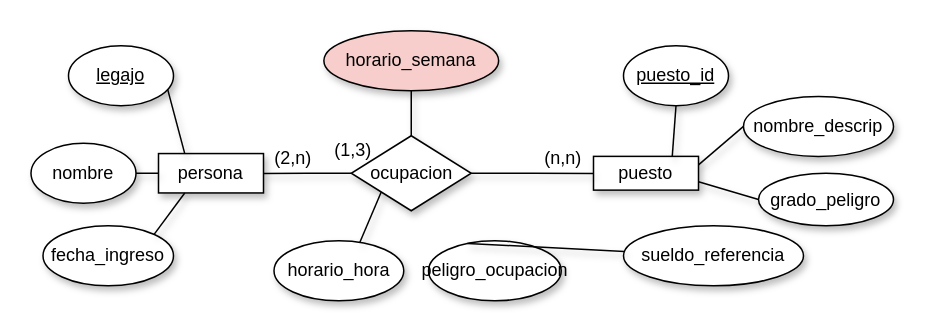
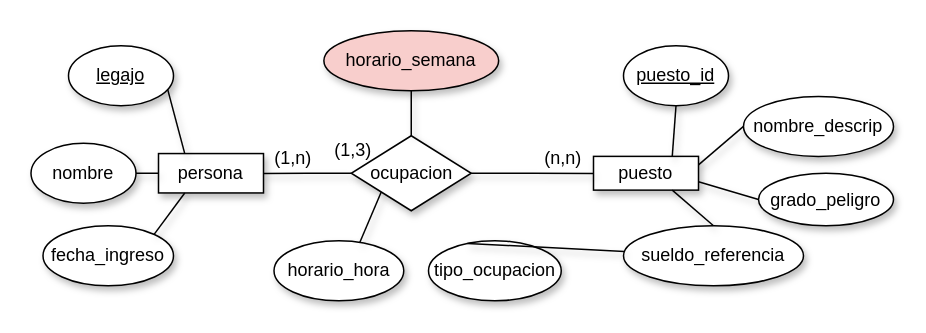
  <mxCell id="0" />
  <mxCell id="1" parent="0" />
  <mxCell id="2" value="persona" style="rounded=0;whiteSpace=wrap;html=1;shadow=1;" parent="1" vertex="1"><mxGeometry x="105" y="101.88" width="70" height="26.25" as="geometry" /></mxCell>
  <mxCell id="3" value="puesto" style="rounded=0;whiteSpace=wrap;html=1;shadow=1;" parent="1" vertex="1"><mxGeometry x="395" y="103.75" width="70" height="22.5" as="geometry" /></mxCell>
  <mxCell id="4" style="edgeStyle=orthogonalEdgeStyle;rounded=0;orthogonalLoop=1;jettySize=auto;html=1;exitX=0;exitY=0.5;exitDx=0;exitDy=0;endArrow=none;startFill=0;shadow=1;" parent="1" source="6" target="2" edge="1"><mxGeometry relative="1" as="geometry" /></mxCell>
  <mxCell id="5" style="edgeStyle=orthogonalEdgeStyle;rounded=0;orthogonalLoop=1;jettySize=auto;html=1;exitX=1;exitY=0.5;exitDx=0;exitDy=0;endArrow=none;startFill=0;shadow=1;" parent="1" source="6" target="3" edge="1"><mxGeometry relative="1" as="geometry" /></mxCell>
  <mxCell id="6" value="ocupacion" style="rhombus;whiteSpace=wrap;html=1;shadow=1;" parent="1" vertex="1"><mxGeometry x="233.5" y="90" width="80" height="50" as="geometry" /></mxCell>
  <mxCell id="7" value="&lt;u&gt;legajo&lt;/u&gt;" style="ellipse;whiteSpace=wrap;html=1;shadow=1;" parent="1" vertex="1"><mxGeometry x="45" y="30" width="70" height="40" as="geometry" /></mxCell>
  <mxCell id="8" value="nombre" style="ellipse;whiteSpace=wrap;html=1;shadow=1;" parent="1" vertex="1"><mxGeometry x="20" y="95" width="70" height="40" as="geometry" /></mxCell>
  <mxCell id="9" value="fecha_ingreso" style="ellipse;whiteSpace=wrap;html=1;shadow=1;" parent="1" vertex="1"><mxGeometry x="28" y="150" width="87" height="40" as="geometry" /></mxCell>
  <mxCell id="10" value="horario_hora" style="ellipse;whiteSpace=wrap;html=1;shadow=1;" parent="1" vertex="1"><mxGeometry x="182" y="160" width="86.5" height="40" as="geometry" /></mxCell>
  <mxCell id="11" value="horario_semana" style="ellipse;whiteSpace=wrap;html=1;shadow=1;fillColor=#f8cecc;" parent="1" vertex="1"><mxGeometry x="215.25" y="20" width="116.5" height="40" as="geometry" /></mxCell>
- <mxCell id="12" value="peligro_ocupacion" style="ellipse;whiteSpace=wrap;html=1;shadow=1;" parent="1" vertex="1"><mxGeometry x="285" y="160" width="88.5" height="40" as="geometry" /></mxCell>
+ <mxCell id="12" value="tipo_ocupacion" style="ellipse;whiteSpace=wrap;html=1;shadow=1;" parent="1" vertex="1"><mxGeometry x="285" y="160" width="88.5" height="40" as="geometry" /></mxCell>
  <mxCell id="13" value="sueldo_referencia" style="ellipse;whiteSpace=wrap;html=1;shadow=1;" parent="1" vertex="1"><mxGeometry x="415" y="150" width="120" height="40" as="geometry" /></mxCell>
  <mxCell id="14" value="grado_peligro" style="ellipse;whiteSpace=wrap;html=1;shadow=1;" parent="1" vertex="1"><mxGeometry x="505" y="115" width="90" height="35" as="geometry" /></mxCell>
  <mxCell id="15" value="nombre_descrip" style="ellipse;whiteSpace=wrap;html=1;shadow=1;" parent="1" vertex="1"><mxGeometry x="495" y="63.75" width="100" height="40" as="geometry" /></mxCell>
  <mxCell id="16" value="&lt;u&gt;puesto_id&lt;/u&gt;" style="ellipse;whiteSpace=wrap;html=1;shadow=1;" parent="1" vertex="1"><mxGeometry x="415" y="30" width="70" height="40" as="geometry" /></mxCell>
- <mxCell id="17" value="(2,n)" style="text;html=1;align=center;verticalAlign=middle;whiteSpace=wrap;rounded=0;shadow=1;" parent="1" vertex="1"><mxGeometry x="165" y="90" width="60" height="30" as="geometry" /></mxCell>
+ <mxCell id="17" value="(1,n)" style="text;html=1;align=center;verticalAlign=middle;whiteSpace=wrap;rounded=0;shadow=1;" parent="1" vertex="1"><mxGeometry x="165" y="90" width="60" height="30" as="geometry" /></mxCell>
  <mxCell id="18" value="(n,n)" style="text;html=1;align=center;verticalAlign=middle;whiteSpace=wrap;rounded=0;shadow=1;" parent="1" vertex="1"><mxGeometry x="345" y="90" width="60" height="30" as="geometry" /></mxCell>
  <mxCell id="19" value="(1,3)" style="text;html=1;align=center;verticalAlign=middle;whiteSpace=wrap;rounded=0;shadow=1;" parent="1" vertex="1"><mxGeometry x="205" y="85" width="60" height="30" as="geometry" /></mxCell>
  <mxCell id="20" value="" style="endArrow=none;html=1;rounded=0;entryX=1;entryY=0.5;entryDx=0;entryDy=0;exitX=0;exitY=0.5;exitDx=0;exitDy=0;shadow=1;" parent="1" source="2" target="8" edge="1"><mxGeometry width="50" height="50" relative="1" as="geometry"><mxPoint x="245" y="180" as="sourcePoint" /><mxPoint x="295" y="130" as="targetPoint" /></mxGeometry></mxCell>
  <mxCell id="21" value="" style="endArrow=none;html=1;rounded=0;entryX=1;entryY=0;entryDx=0;entryDy=0;exitX=0.25;exitY=1;exitDx=0;exitDy=0;shadow=1;" parent="1" source="2" target="9" edge="1"><mxGeometry width="50" height="50" relative="1" as="geometry"><mxPoint x="125" y="120" as="sourcePoint" /><mxPoint x="95" y="120" as="targetPoint" /></mxGeometry></mxCell>
  <mxCell id="22" value="" style="endArrow=none;html=1;rounded=0;entryX=0.945;entryY=0.731;entryDx=0;entryDy=0;entryPerimeter=0;exitX=0.25;exitY=0;exitDx=0;exitDy=0;shadow=1;" parent="1" source="2" target="7" edge="1"><mxGeometry width="50" height="50" relative="1" as="geometry"><mxPoint x="125" y="100" as="sourcePoint" /><mxPoint x="115" y="90" as="targetPoint" /></mxGeometry></mxCell>
  <mxCell id="23" value="" style="endArrow=none;html=1;rounded=0;entryX=0.5;entryY=1;entryDx=0;entryDy=0;exitX=0.5;exitY=0;exitDx=0;exitDy=0;shadow=1;" parent="1" source="6" target="11" edge="1"><mxGeometry width="50" height="50" relative="1" as="geometry"><mxPoint x="305" y="70" as="sourcePoint" /><mxPoint x="275" y="70" as="targetPoint" /></mxGeometry></mxCell>
  <mxCell id="24" value="" style="endArrow=none;html=1;rounded=0;exitX=0.661;exitY=0.029;exitDx=0;exitDy=0;entryX=0;entryY=1;entryDx=0;entryDy=0;exitPerimeter=0;shadow=1;" parent="1" source="10" target="6" edge="1"><mxGeometry width="50" height="50" relative="1" as="geometry"><mxPoint x="325" y="170" as="sourcePoint" /><mxPoint x="275" y="150" as="targetPoint" /></mxGeometry></mxCell>
  <mxCell id="25" value="" style="endArrow=none;html=1;rounded=0;exitX=0.293;exitY=0.045;exitDx=0;exitDy=0;exitPerimeter=0;shadow=1;" parent="1" source="12" target="13" edge="1"><mxGeometry width="50" height="50" relative="1" as="geometry"><mxPoint x="305" y="150" as="sourcePoint" /><mxPoint x="275" y="150" as="targetPoint" /></mxGeometry></mxCell>
  <mxCell id="26" value="" style="endArrow=none;html=1;rounded=0;entryX=0.5;entryY=1;entryDx=0;entryDy=0;exitX=0.75;exitY=0;exitDx=0;exitDy=0;shadow=1;" parent="1" source="3" target="16" edge="1"><mxGeometry width="50" height="50" relative="1" as="geometry"><mxPoint x="445" y="120" as="sourcePoint" /><mxPoint x="415" y="120" as="targetPoint" /></mxGeometry></mxCell>
  <mxCell id="27" value="" style="endArrow=none;html=1;rounded=0;entryX=1;entryY=0.25;entryDx=0;entryDy=0;exitX=0;exitY=0.5;exitDx=0;exitDy=0;shadow=1;" parent="1" source="15" target="3" edge="1"><mxGeometry width="50" height="50" relative="1" as="geometry"><mxPoint x="515" y="110" as="sourcePoint" /><mxPoint x="485" y="110" as="targetPoint" /></mxGeometry></mxCell>
  <mxCell id="28" value="" style="endArrow=none;html=1;rounded=0;entryX=1;entryY=0.75;entryDx=0;entryDy=0;exitX=0;exitY=0.5;exitDx=0;exitDy=0;shadow=1;" parent="1" source="14" target="3" edge="1"><mxGeometry width="50" height="50" relative="1" as="geometry"><mxPoint x="525" y="120" as="sourcePoint" /><mxPoint x="495" y="120" as="targetPoint" /></mxGeometry></mxCell>
+ <mxCell id="29" value="" style="endArrow=none;html=1;rounded=0;entryX=0.75;entryY=1;entryDx=0;entryDy=0;exitX=0.5;exitY=0;exitDx=0;exitDy=0;shadow=1;" parent="1" source="13" target="3" edge="1"><mxGeometry width="50" height="50" relative="1" as="geometry"><mxPoint x="455" y="150" as="sourcePoint" /><mxPoint x="475" y="170" as="targetPoint" /></mxGeometry></mxCell>
